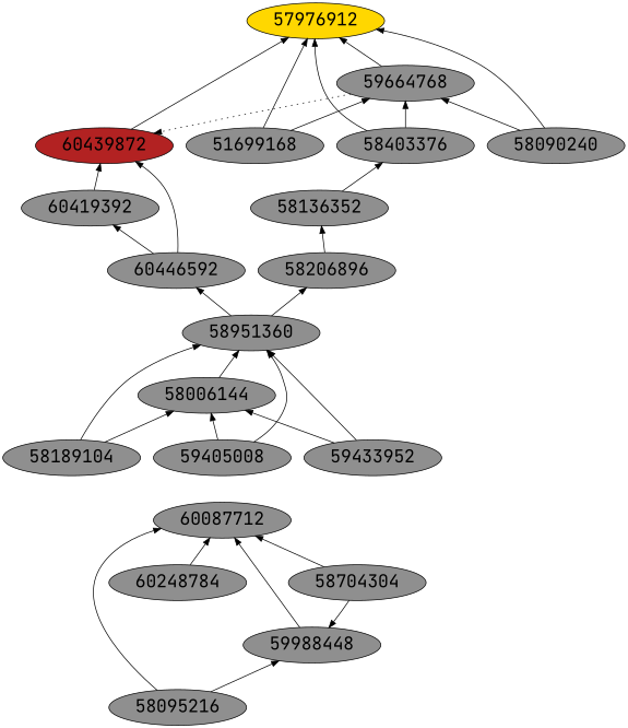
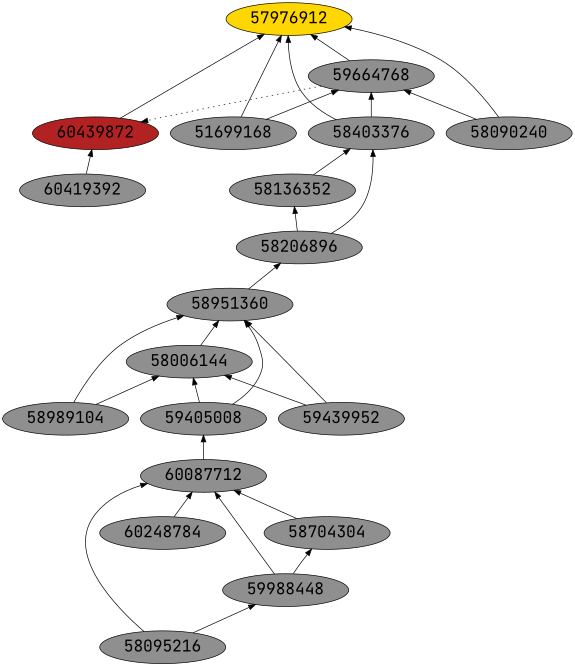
  digraph {
    fontname="JetBrains Mono"
    fontsize=24
    rankdir=BT
    node [fillcolor=grey56 fontname="JetBrains Mono" fontsize=24 shape=ellipse style=filled]
    edge [arrowhead=normal color=black constraint=true fontname="JetBrains Mono" style=solid]
    60087712
    59988448
    60248784
    58095216
    58704304
    58951360
    58006144
-   58989104 [label=58189104]
+   58989104
    59405008
-   59439952 [label=59433952]
+   59439952
    57976912 [fillcolor=gold]
    59664768
    51699168
    58403376
    58136352
    58206896
    58090240
    60439872 [fillcolor=firebrick]
    60419392
-   60446592
    subgraph sub_1 {
      subgraph sub_2 {
        60087712
        59988448
        60248784
        58095216
        58704304
      }
      subgraph sub_3 {
        58951360
        58006144
        58989104
        59405008
        59439952
      }
      subgraph sub_4 {
        57976912
        59664768
        51699168
        58403376
        58136352
        58206896
        58090240
      }
    }
    subgraph sub_5 {
      60439872
      60419392
-     60446592
    }
+   60087712 -> 59405008
    59988448 -> 60087712
    60248784 -> 60087712
    58095216 -> 60087712
    58095216 -> 59988448
    58704304 -> 60087712
-   58704304 -> 59988448
+   59988448 -> 58704304
    58951360 -> 58206896
-   58951360 -> 60446592
    58006144 -> 58951360
    58989104 -> 58951360
    58989104 -> 58006144
    59405008 -> 58951360
    59405008 -> 58006144
    59439952 -> 58951360
    59439952 -> 58006144
    59664768 -> 57976912
    59664768 -> 60439872 [constraint=false style=dotted]
    51699168 -> 57976912
    51699168 -> 59664768
    58403376 -> 57976912
    58403376 -> 59664768
    58136352 -> 58403376
+   58206896 -> 58403376
    58206896 -> 58136352
    58090240 -> 57976912
    58090240 -> 59664768
    60439872 -> 57976912
    60419392 -> 60439872
-   60446592 -> 60439872
-   60446592 -> 60419392
  }
